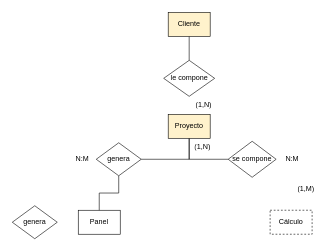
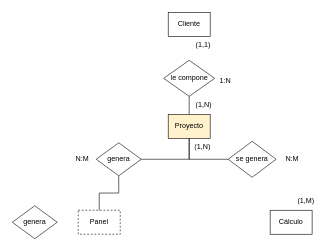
  <mxCell id="0" />
  <mxCell id="1" parent="0" />
- <mxCell id="2" value="Panel" style="rounded=0;whiteSpace=wrap;html=1;" vertex="1" parent="1"><mxGeometry x="130" y="350" width="70" height="40" as="geometry" /></mxCell>
- <mxCell id="3" style="edgeStyle=orthogonalEdgeStyle;rounded=0;orthogonalLoop=1;jettySize=auto;html=1;exitX=0.5;exitY=1;exitDx=0;exitDy=0;entryX=0.5;entryY=0;entryDx=0;entryDy=0;endArrow=none;endFill=0;" edge="1" parent="1" source="4" target="10"><mxGeometry relative="1" as="geometry" /></mxCell>
- <mxCell id="4" value="Cliente" style="rounded=0;whiteSpace=wrap;html=1;fillColor=#fff2cc;" vertex="1" parent="1"><mxGeometry x="280" y="20" width="70" height="40" as="geometry" /></mxCell>
+ <mxCell id="2" value="Panel" style="rounded=0;whiteSpace=wrap;html=1;dashed=1;" vertex="1" parent="1"><mxGeometry x="130" y="350" width="70" height="40" as="geometry" /></mxCell>
+ <mxCell id="4" value="Cliente" style="rounded=0;whiteSpace=wrap;html=1;" vertex="1" parent="1"><mxGeometry x="280" y="20" width="70" height="40" as="geometry" /></mxCell>
  <mxCell id="5" style="edgeStyle=orthogonalEdgeStyle;rounded=0;orthogonalLoop=1;jettySize=auto;html=1;exitX=0.5;exitY=1;exitDx=0;exitDy=0;entryX=1;entryY=0.5;entryDx=0;entryDy=0;endArrow=none;endFill=0;" edge="1" parent="1" source="7" target="12"><mxGeometry relative="1" as="geometry" /></mxCell>
  <mxCell id="6" style="edgeStyle=orthogonalEdgeStyle;rounded=0;orthogonalLoop=1;jettySize=auto;html=1;exitX=0.5;exitY=1;exitDx=0;exitDy=0;entryX=0;entryY=0.5;entryDx=0;entryDy=0;endArrow=none;endFill=0;" edge="1" parent="1" source="7" target="13"><mxGeometry relative="1" as="geometry" /></mxCell>
  <mxCell id="7" value="Proyecto" style="rounded=0;whiteSpace=wrap;html=1;fillColor=#fff2cc;" vertex="1" parent="1"><mxGeometry x="280" y="190" width="70" height="40" as="geometry" /></mxCell>
- <mxCell id="8" value="Cálculo" style="rounded=0;whiteSpace=wrap;html=1;dashed=1;" vertex="1" parent="1"><mxGeometry x="450" y="350" width="70" height="40" as="geometry" /></mxCell>
+ <mxCell id="8" value="Cálculo" style="rounded=0;whiteSpace=wrap;html=1;" vertex="1" parent="1"><mxGeometry x="450" y="350" width="70" height="40" as="geometry" /></mxCell>
+ <mxCell id="9" style="edgeStyle=orthogonalEdgeStyle;rounded=0;orthogonalLoop=1;jettySize=auto;html=1;exitX=0.5;exitY=1;exitDx=0;exitDy=0;entryX=0.5;entryY=0;entryDx=0;entryDy=0;endArrow=none;endFill=0;" edge="1" parent="1" source="10" target="7"><mxGeometry relative="1" as="geometry" /></mxCell>
  <mxCell id="10" value="le compone" style="shape=rhombus;perimeter=rhombusPerimeter;whiteSpace=wrap;html=1;align=center;" vertex="1" parent="1"><mxGeometry x="272.5" y="100" width="85" height="60" as="geometry" /></mxCell>
  <mxCell id="11" style="edgeStyle=orthogonalEdgeStyle;rounded=0;orthogonalLoop=1;jettySize=auto;html=1;exitX=0.5;exitY=1;exitDx=0;exitDy=0;entryX=0.5;entryY=0;entryDx=0;entryDy=0;endArrow=none;endFill=0;" edge="1" parent="1" source="12" target="2"><mxGeometry relative="1" as="geometry" /></mxCell>
  <mxCell id="12" value="genera" style="shape=rhombus;perimeter=rhombusPerimeter;whiteSpace=wrap;html=1;align=center;" vertex="1" parent="1"><mxGeometry x="160" y="237.5" width="75" height="55" as="geometry" /></mxCell>
- <mxCell id="13" value="se compone" style="shape=rhombus;perimeter=rhombusPerimeter;whiteSpace=wrap;html=1;align=center;" vertex="1" parent="1"><mxGeometry x="380" y="235" width="80" height="60" as="geometry" /></mxCell>
+ <mxCell id="13" value="se genera" style="shape=rhombus;perimeter=rhombusPerimeter;whiteSpace=wrap;html=1;align=center;" vertex="1" parent="1"><mxGeometry x="380" y="235" width="80" height="60" as="geometry" /></mxCell>
+ <mxCell id="14" value="1:N" style="text;strokeColor=none;fillColor=none;spacingLeft=4;spacingRight=4;overflow=hidden;rotatable=0;points=[[0,0.5],[1,0.5]];portConstraint=eastwest;fontSize=12;whiteSpace=wrap;html=1;" vertex="1" parent="1"><mxGeometry x="360" y="120" width="40" height="30" as="geometry" /></mxCell>
  <mxCell id="15" value="N:M" style="text;strokeColor=none;fillColor=none;spacingLeft=4;spacingRight=4;overflow=hidden;rotatable=0;points=[[0,0.5],[1,0.5]];portConstraint=eastwest;fontSize=12;whiteSpace=wrap;html=1;" vertex="1" parent="1"><mxGeometry x="470" y="250" width="40" height="30" as="geometry" /></mxCell>
  <mxCell id="16" value="N:M" style="text;strokeColor=none;fillColor=none;spacingLeft=4;spacingRight=4;overflow=hidden;rotatable=0;points=[[0,0.5],[1,0.5]];portConstraint=eastwest;fontSize=12;whiteSpace=wrap;html=1;" vertex="1" parent="1"><mxGeometry x="120" y="250" width="40" height="30" as="geometry" /></mxCell>
  <mxCell id="17" value="genera" style="shape=rhombus;perimeter=rhombusPerimeter;whiteSpace=wrap;html=1;align=center;" vertex="1" parent="1"><mxGeometry x="20" y="342.5" width="75" height="55" as="geometry" /></mxCell>
+ <mxCell id="18" value="(1,1)" style="text;strokeColor=none;fillColor=none;spacingLeft=4;spacingRight=4;overflow=hidden;rotatable=0;points=[[0,0.5],[1,0.5]];portConstraint=eastwest;fontSize=12;whiteSpace=wrap;html=1;" vertex="1" parent="1"><mxGeometry x="320" y="60" width="40" height="30" as="geometry" /></mxCell>
  <mxCell id="19" value="(1,N)" style="text;strokeColor=none;fillColor=none;spacingLeft=4;spacingRight=4;overflow=hidden;rotatable=0;points=[[0,0.5],[1,0.5]];portConstraint=eastwest;fontSize=12;whiteSpace=wrap;html=1;" vertex="1" parent="1"><mxGeometry x="320" y="160" width="40" height="30" as="geometry" /></mxCell>
  <mxCell id="20" value="(1,N)" style="text;strokeColor=none;fillColor=none;spacingLeft=4;spacingRight=4;overflow=hidden;rotatable=0;points=[[0,0.5],[1,0.5]];portConstraint=eastwest;fontSize=12;whiteSpace=wrap;html=1;" vertex="1" parent="1"><mxGeometry x="317.5" y="230" width="40" height="30" as="geometry" /></mxCell>
- <mxCell id="21" value="(1,M)" style="text;strokeColor=none;fillColor=none;spacingLeft=4;spacingRight=4;overflow=hidden;rotatable=0;points=[[0,0.5],[1,0.5]];portConstraint=eastwest;fontSize=12;whiteSpace=wrap;html=1;" vertex="1" parent="1"><mxGeometry x="490" y="300" width="40" height="30" as="geometry" /></mxCell>
+ <mxCell id="21" value="(1,M)" style="text;strokeColor=none;fillColor=none;spacingLeft=4;spacingRight=4;overflow=hidden;rotatable=0;points=[[0,0.5],[1,0.5]];portConstraint=eastwest;fontSize=12;whiteSpace=wrap;html=1;" vertex="1" parent="1"><mxGeometry x="490" y="320" width="40" height="30" as="geometry" /></mxCell>
